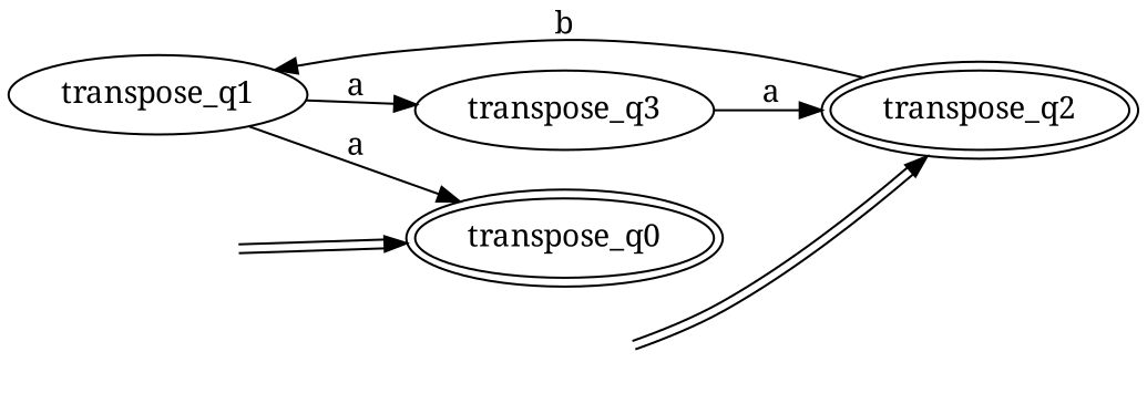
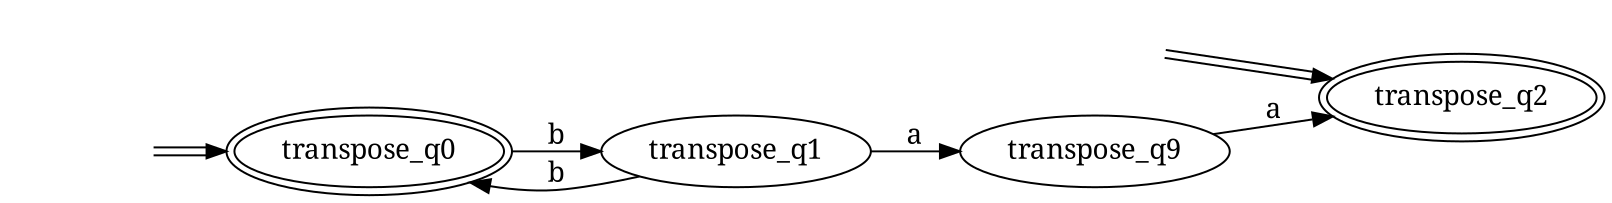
  digraph {
    fontname="Noto Serif"
    rankdir=LR
    node [fontname="Noto Serif"]
    edge [fontname="Noto Serif"]
    n1 [label=transpose_q0 peripheries=2]
    n2 [label=transpose_q1]
-   n3 [label=transpose_q3]
+   n3 [label=transpose_q9]
    n4 [label=transpose_q2 peripheries=2]
    start2 [style=invis]
    start0 [style=invis]
-   n4 -> n2 [label=b]
-   n2 -> n1 [label=a]
+   n1 -> n2 [label=b]
+   n2 -> n1 [label=b]
    n2 -> n3 [label=a]
    n3 -> n4 [label=a]
    start2 -> n4 [color="black:white:black"]
    start0 -> n1 [color="black:white:black"]
  }
